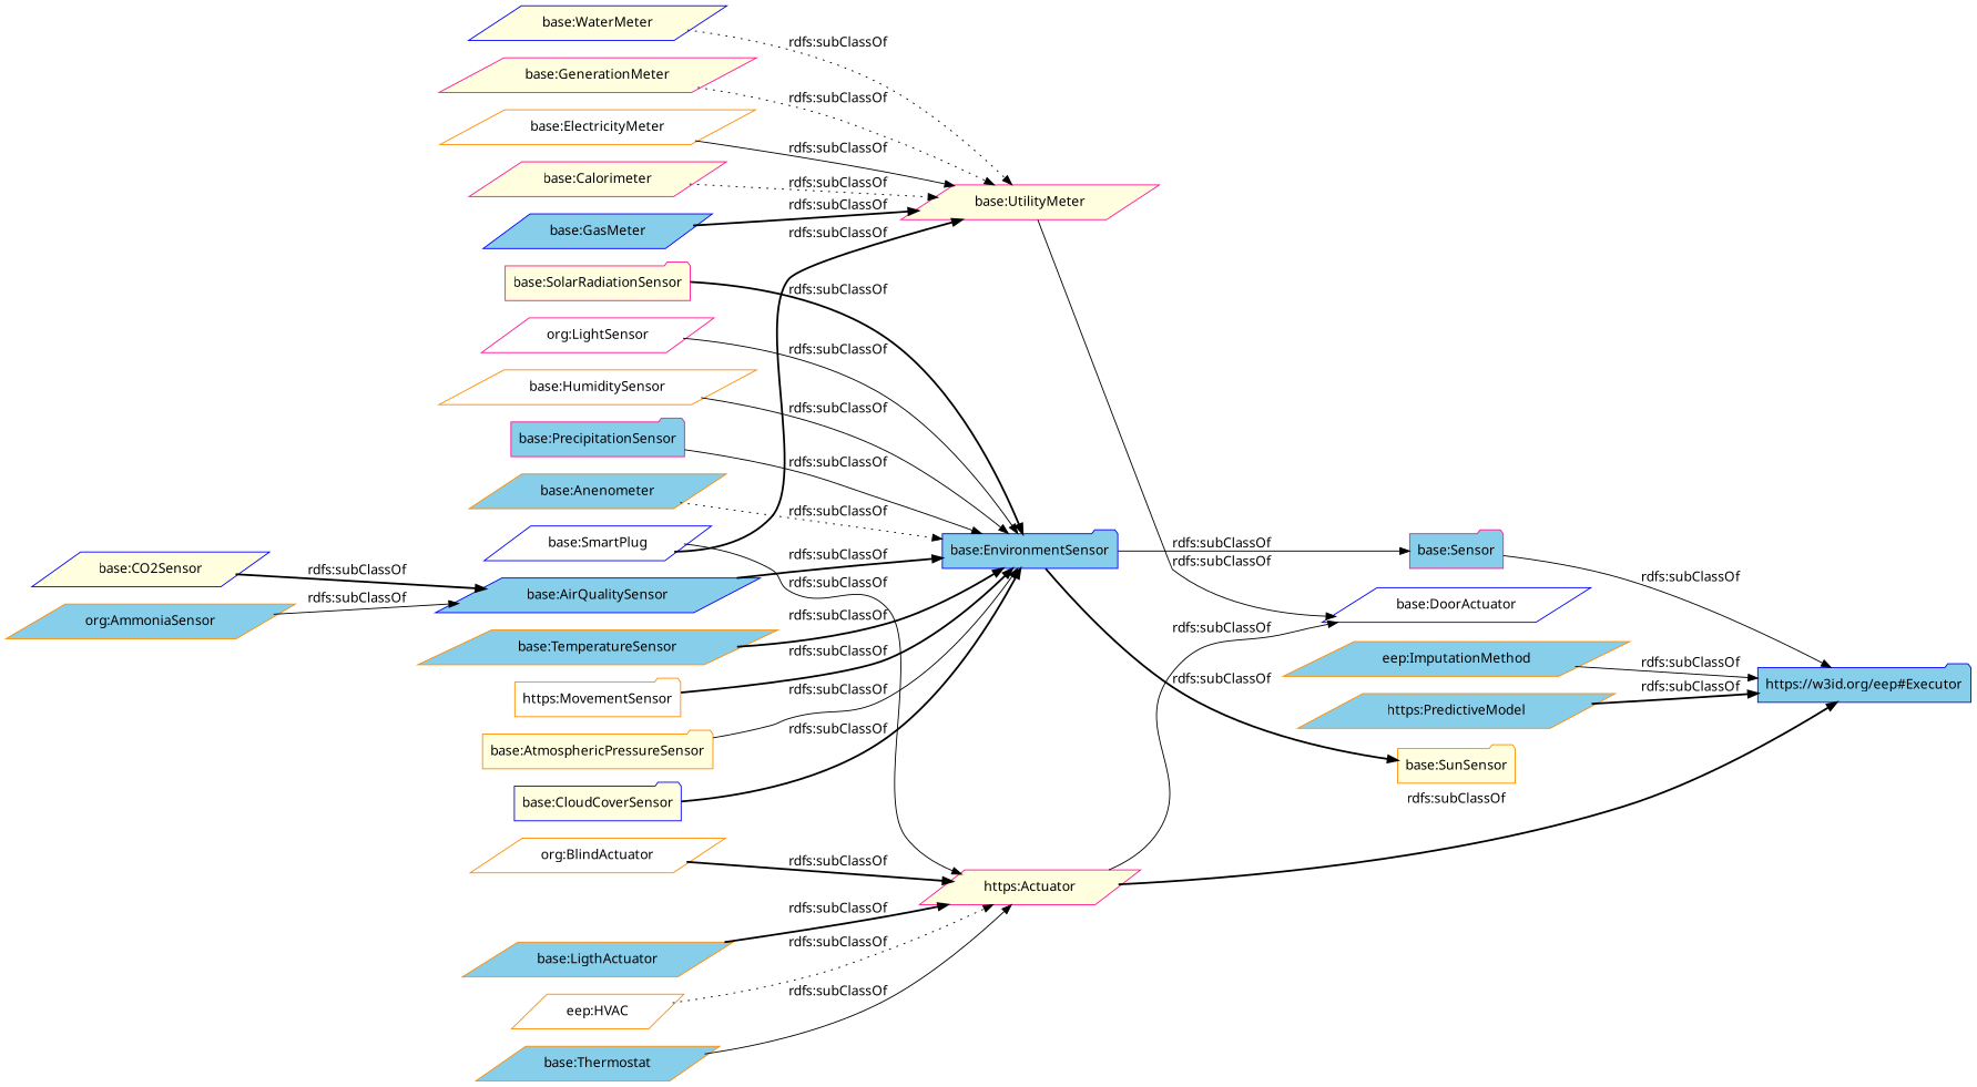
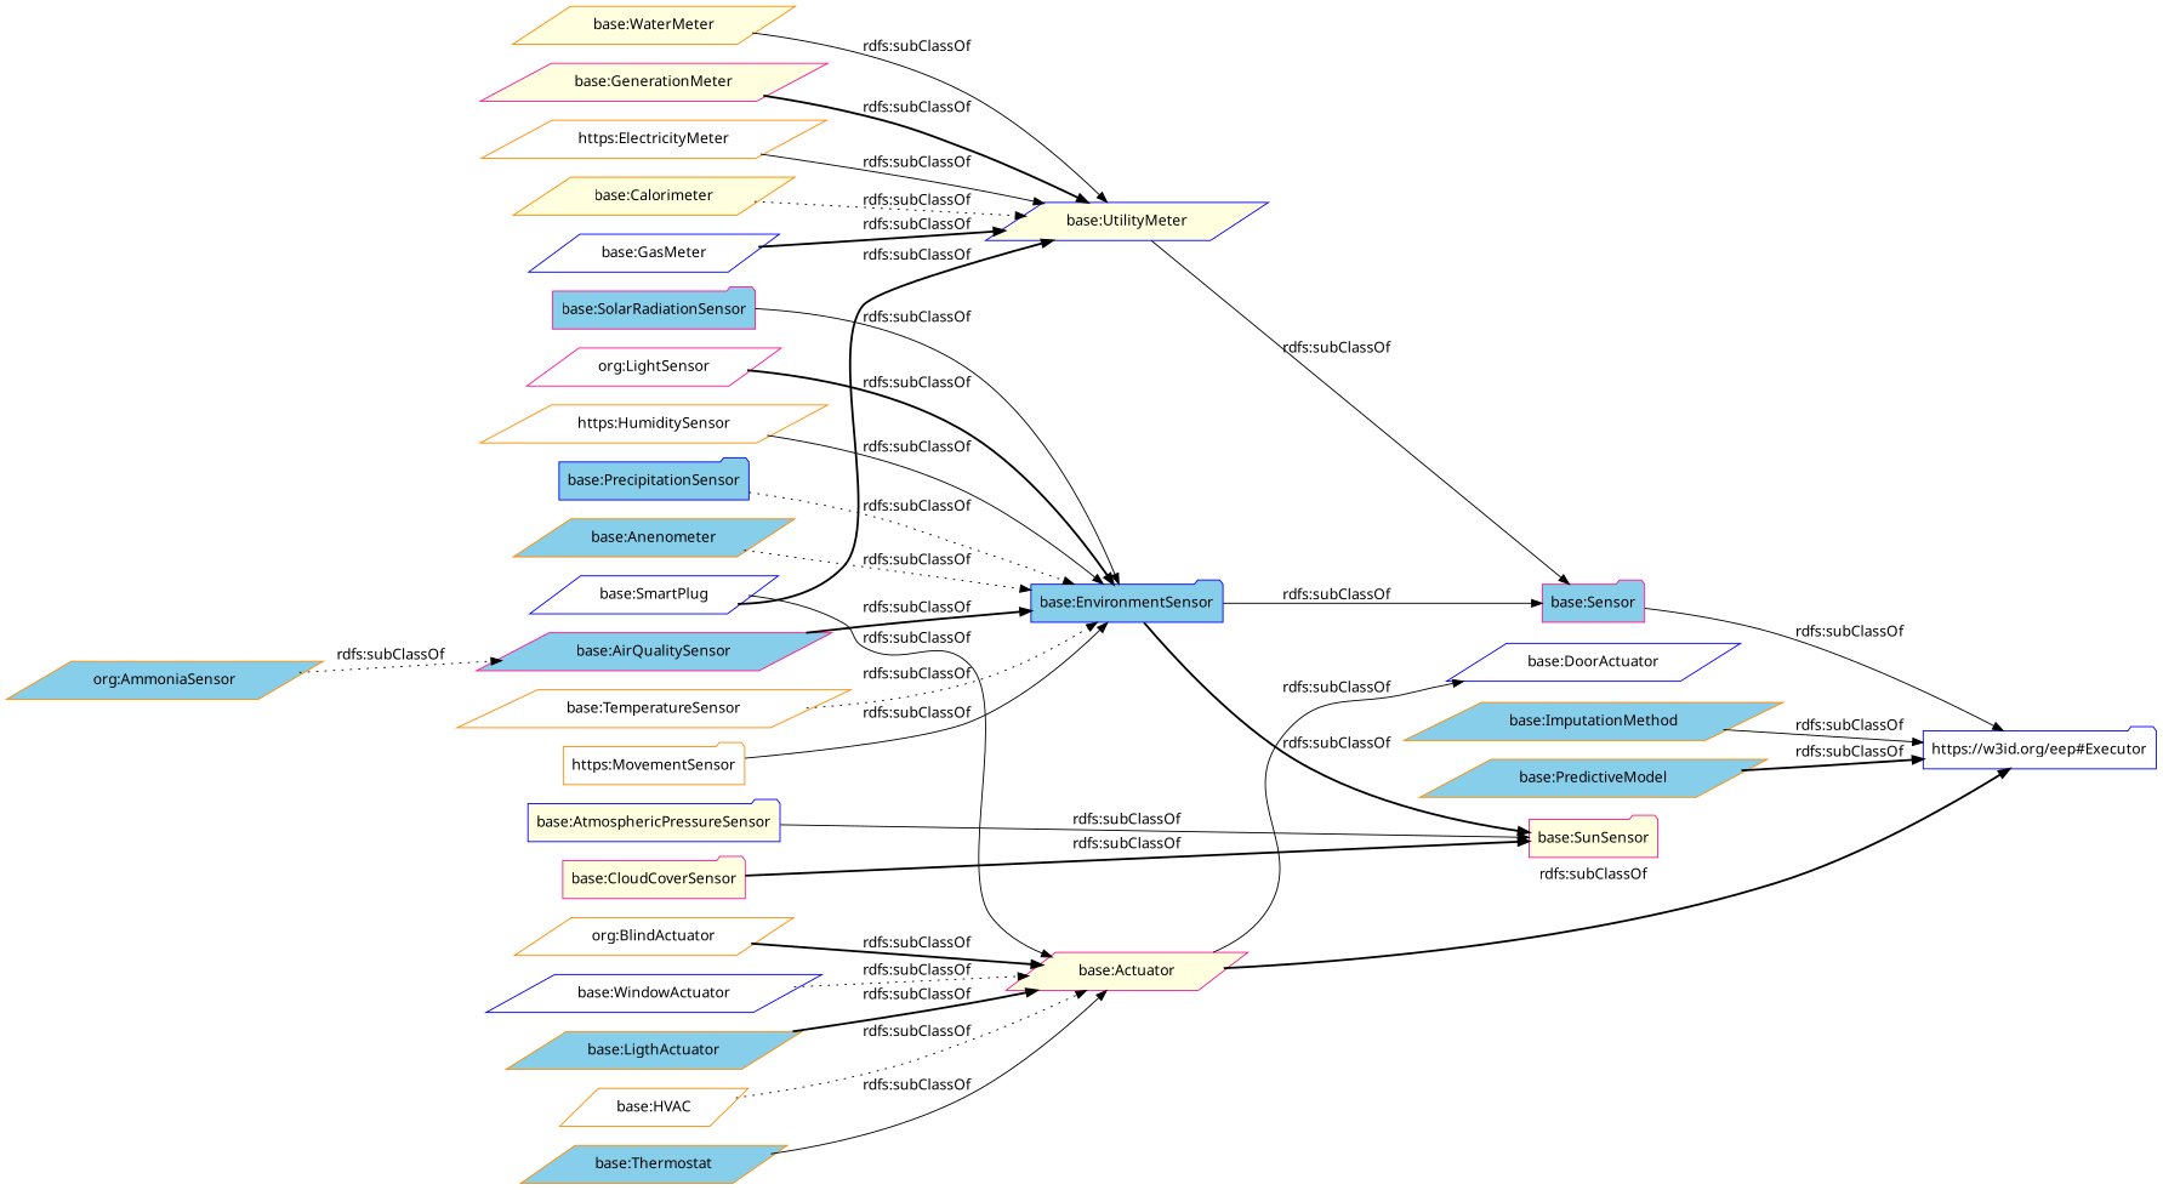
  digraph {
    fontname="Noto Sans"
    rankdir=LR
    node [color=darkorange fillcolor=skyblue fontname="Noto Sans" shape=parallelogram style=filled]
    edge [fontname="Noto Sans" style=solid]
-   "base:WaterMeter" [color=blue fillcolor=lightyellow]
-   "base:UtilityMeter" [color=deeppink fillcolor=lightyellow]
+   "base:WaterMeter" [fillcolor=lightyellow]
+   "base:UtilityMeter" [color=blue fillcolor=lightyellow]
    "base:Sensor" [color=deeppink shape=folder]
-   "base:PrecipitationSensor" [color=deeppink shape=folder]
+   "base:PrecipitationSensor" [color=blue shape=folder]
    "base:EnvironmentSensor" [color=blue shape=folder]
-   "base:SunSensor" [fillcolor=lightyellow shape=folder]
+   "base:SunSensor" [color=deeppink fillcolor=lightyellow shape=folder]
    "base:Anenometer"
-   "base:CO2Sensor" [color=blue fillcolor=lightyellow]
-   "base:AirQualitySensor" [color=blue]
-   "base:TemperatureSensor"
-   "https://w3id.org/eep#Executor" [color=blue shape=folder]
+   "base:AirQualitySensor" [color=deeppink]
+   "base:TemperatureSensor" [fillcolor=white]
+   "https://w3id.org/eep#Executor" [color=blue fillcolor=white shape=folder]
    n12 [label="org:AmmoniaSensor"]
    "base:GenerationMeter" [color=deeppink fillcolor=lightyellow]
-   "base:Actuator" [color=deeppink fillcolor=lightyellow label="https:Actuator"]
+   "base:WindowActuator" [color=blue fillcolor=white]
+   "base:Actuator" [color=deeppink fillcolor=lightyellow]
    "base:DoorActuator" [color=blue fillcolor=white]
-   "base:ImputationMethod" [label="eep:ImputationMethod"]
-   "base:HVAC" [fillcolor=white label="eep:HVAC"]
-   "base:PredictiveModel" [label="https:PredictiveModel"]
-   "base:ElectricityMeter" [fillcolor=white]
+   "base:ImputationMethod"
+   "base:HVAC" [fillcolor=white]
+   "base:PredictiveModel"
+   "base:ElectricityMeter" [fillcolor=white label="https:ElectricityMeter"]
    n21 [fillcolor=white label="https:MovementSensor" shape=folder]
-   "base:Calorimeter" [color=deeppink fillcolor=lightyellow]
-   "base:CloudCoverSensor" [color=blue fillcolor=lightyellow shape=folder]
-   "base:SolarRadiationSensor" [color=deeppink fillcolor=lightyellow shape=folder]
+   "base:Calorimeter" [fillcolor=lightyellow]
+   "base:CloudCoverSensor" [color=deeppink fillcolor=lightyellow shape=folder]
+   "base:SolarRadiationSensor" [color=deeppink shape=folder]
    "base:LigthActuator"
-   "base:GasMeter" [color=blue]
+   "base:GasMeter" [color=blue fillcolor=white]
    n27 [fillcolor=white label="org:BlindActuator"]
-   "base:AtmosphericPressureSensor" [fillcolor=lightyellow shape=folder]
+   "base:AtmosphericPressureSensor" [color=blue fillcolor=lightyellow shape=folder]
    "base:Thermostat"
    n30 [color=deeppink fillcolor=white label="org:LightSensor"]
-   "base:HumiditySensor" [fillcolor=white]
+   "base:HumiditySensor" [fillcolor=white label="https:HumiditySensor"]
    "base:SmartPlug" [color=blue fillcolor=white]
-   "base:WaterMeter" -> "base:UtilityMeter" [label="rdfs:subClassOf" style=dotted]
-   "base:UtilityMeter" -> "base:DoorActuator" [label="rdfs:subClassOf"]
+   "base:WaterMeter" -> "base:UtilityMeter" [label="rdfs:subClassOf"]
+   "base:UtilityMeter" -> "base:Sensor" [label="rdfs:subClassOf"]
    "base:Sensor" -> "https://w3id.org/eep#Executor" [label="rdfs:subClassOf"]
-   "base:PrecipitationSensor" -> "base:EnvironmentSensor" [label="rdfs:subClassOf"]
+   "base:PrecipitationSensor" -> "base:EnvironmentSensor" [label="rdfs:subClassOf" style=dotted]
    "base:EnvironmentSensor" -> "base:Sensor" [label="rdfs:subClassOf"]
    "base:EnvironmentSensor" -> "base:SunSensor" [label="rdfs:subClassOf" style=bold]
    "base:Anenometer" -> "base:EnvironmentSensor" [label="rdfs:subClassOf" style=dotted]
-   "base:CO2Sensor" -> "base:AirQualitySensor" [label="rdfs:subClassOf" style=bold]
    "base:AirQualitySensor" -> "base:EnvironmentSensor" [label="rdfs:subClassOf" style=bold]
-   "base:TemperatureSensor" -> "base:EnvironmentSensor" [label="rdfs:subClassOf" style=bold]
-   n12 -> "base:AirQualitySensor" [label="rdfs:subClassOf"]
-   "base:GenerationMeter" -> "base:UtilityMeter" [label="rdfs:subClassOf" style=dotted]
+   "base:TemperatureSensor" -> "base:EnvironmentSensor" [label="rdfs:subClassOf" style=dotted]
+   n12 -> "base:AirQualitySensor" [label="rdfs:subClassOf" style=dotted]
+   "base:GenerationMeter" -> "base:UtilityMeter" [label="rdfs:subClassOf" style=bold]
+   "base:WindowActuator" -> "base:Actuator" [label="rdfs:subClassOf" style=dotted]
    "base:Actuator" -> "https://w3id.org/eep#Executor" [label="rdfs:subClassOf" style=bold]
    "base:Actuator" -> "base:DoorActuator" [label="rdfs:subClassOf"]
    "base:ImputationMethod" -> "https://w3id.org/eep#Executor" [label="rdfs:subClassOf"]
    "base:HVAC" -> "base:Actuator" [label="rdfs:subClassOf" style=dotted]
    "base:PredictiveModel" -> "https://w3id.org/eep#Executor" [label="rdfs:subClassOf" style=bold]
    "base:ElectricityMeter" -> "base:UtilityMeter" [label="rdfs:subClassOf"]
-   n21 -> "base:EnvironmentSensor" [label="rdfs:subClassOf" style=bold]
+   n21 -> "base:EnvironmentSensor" [label="rdfs:subClassOf"]
    "base:Calorimeter" -> "base:UtilityMeter" [label="rdfs:subClassOf" style=dotted]
-   "base:CloudCoverSensor" -> "base:EnvironmentSensor" [label="rdfs:subClassOf" style=bold]
-   "base:SolarRadiationSensor" -> "base:EnvironmentSensor" [label="rdfs:subClassOf" style=bold]
+   "base:CloudCoverSensor" -> "base:SunSensor" [label="rdfs:subClassOf" style=bold]
+   "base:SolarRadiationSensor" -> "base:EnvironmentSensor" [label="rdfs:subClassOf"]
    "base:LigthActuator" -> "base:Actuator" [label="rdfs:subClassOf" style=bold]
    "base:GasMeter" -> "base:UtilityMeter" [label="rdfs:subClassOf" style=bold]
    n27 -> "base:Actuator" [label="rdfs:subClassOf" style=bold]
-   "base:AtmosphericPressureSensor" -> "base:EnvironmentSensor" [label="rdfs:subClassOf"]
+   "base:AtmosphericPressureSensor" -> "base:SunSensor" [label="rdfs:subClassOf"]
    "base:Thermostat" -> "base:Actuator" [label="rdfs:subClassOf"]
-   n30 -> "base:EnvironmentSensor" [label="rdfs:subClassOf"]
+   n30 -> "base:EnvironmentSensor" [label="rdfs:subClassOf" style=bold]
    "base:HumiditySensor" -> "base:EnvironmentSensor" [label="rdfs:subClassOf"]
    "base:SmartPlug" -> "base:UtilityMeter" [label="rdfs:subClassOf" style=bold]
    "base:SmartPlug" -> "base:Actuator" [label="rdfs:subClassOf"]
  }
